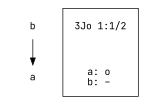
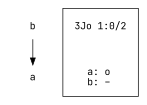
  digraph {
    fontname="JetBrains Mono"
    node [fontname="JetBrains Mono" shape=plaintext]
    edge [fontname="JetBrains Mono"]
    n1 [label=a]
    n2 [label=b]
-   n3 [label="3Jo 1:1/2"]
+   n3 [label="3Jo 1:0/2"]
    n4 [label="a: ο\lb: –\l"]
    subgraph cluster_1 {
      style=invis
      n1
      n2
    }
    subgraph cluster_2 {
      n3
      n4
    }
    n2 -> n1 [style=solid]
    n3 -> n4 [style=invis]
  }
